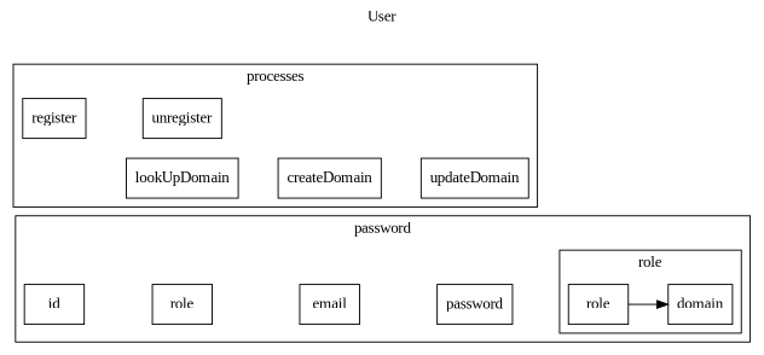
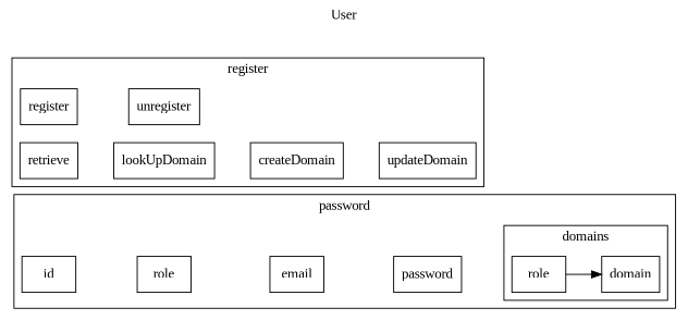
  digraph {
    fontname="Liberation Serif"
    label=User
    labelloc=t
    rankdir=LR
    node [fontname="Liberation Serif" shape=rectangle]
    edge [fontname="Liberation Serif" style=invis]
    domain
    n2 [label=role]
    id
    n4 [label=role]
    email
    password
    register
    unregister
+   retrieve
    lookUpDomain
    createDomain
    updateDomain
    subgraph cluster_1 {
      label=password
      id
      n4
      email
      password
      subgraph cluster_2 {
-       label=role
+       label=domains
        domain
        n2
      }
    }
    subgraph cluster_3 {
-     label=processes
+     label=register
      register
      unregister
+     retrieve
      lookUpDomain
      createDomain
      updateDomain
    }
    n2 -> domain [style=""]
    id -> n4
    n4 -> email
    email -> password
    password -> n2
    register -> unregister
+   retrieve -> lookUpDomain
    lookUpDomain -> createDomain
    createDomain -> updateDomain
  }
